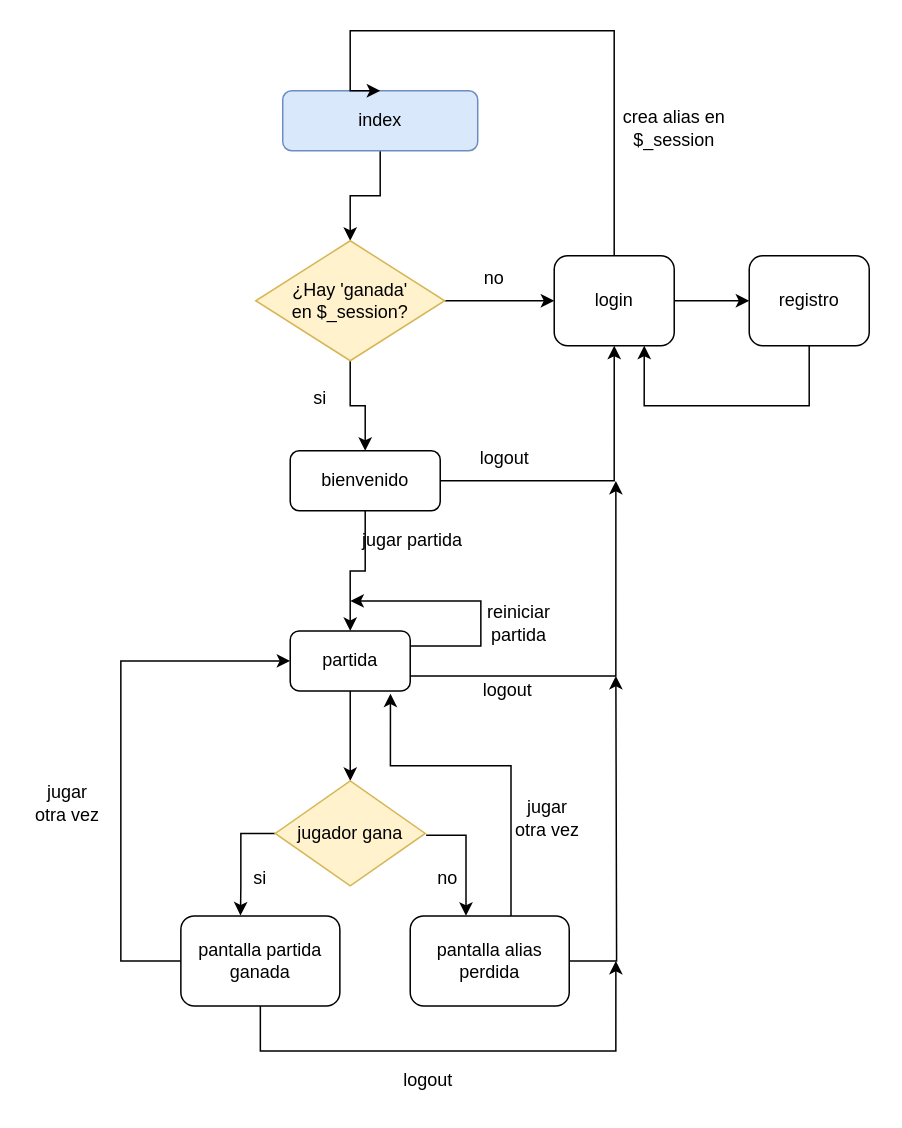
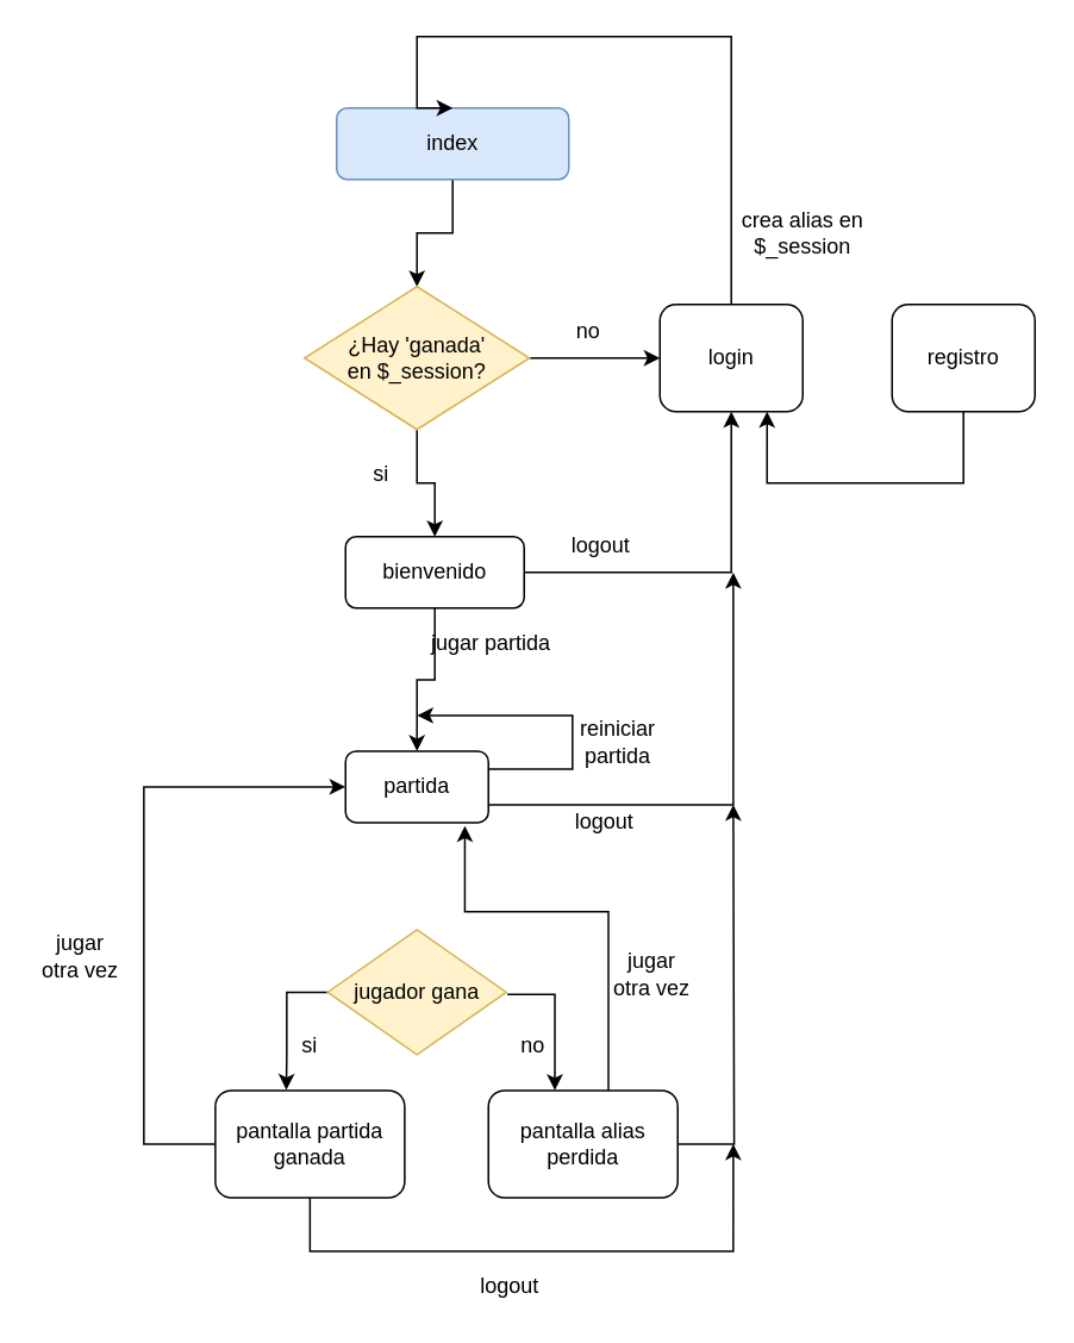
  <mxCell id="0" />
  <mxCell id="1" parent="0" />
  <mxCell id="2" style="edgeStyle=orthogonalEdgeStyle;rounded=0;orthogonalLoop=1;jettySize=auto;html=1;" parent="1" source="3" target="6" edge="1"><mxGeometry relative="1" as="geometry" /></mxCell>
  <mxCell id="3" value="index" style="rounded=1;whiteSpace=wrap;html=1;fillColor=#dae8fc;strokeColor=#6c8ebf;" parent="1" vertex="1"><mxGeometry x="187.82" y="60" width="130" height="40" as="geometry" /></mxCell>
  <mxCell id="4" style="edgeStyle=orthogonalEdgeStyle;rounded=0;orthogonalLoop=1;jettySize=auto;html=1;" parent="1" source="6" target="9" edge="1"><mxGeometry relative="1" as="geometry" /></mxCell>
  <mxCell id="5" style="edgeStyle=orthogonalEdgeStyle;rounded=0;orthogonalLoop=1;jettySize=auto;html=1;" parent="1" source="6" target="17" edge="1"><mxGeometry relative="1" as="geometry" /></mxCell>
  <mxCell id="6" value="¿Hay 'ganada'&lt;br&gt;en $_session?" style="rhombus;whiteSpace=wrap;html=1;fillColor=#fff2cc;strokeColor=#d6b656;" parent="1" vertex="1"><mxGeometry x="169.82" y="160" width="126" height="80" as="geometry" /></mxCell>
- <mxCell id="7" style="edgeStyle=orthogonalEdgeStyle;rounded=0;orthogonalLoop=1;jettySize=auto;html=1;" parent="1" source="9" target="11" edge="1"><mxGeometry relative="1" as="geometry" /></mxCell>
  <mxCell id="8" style="edgeStyle=orthogonalEdgeStyle;rounded=0;orthogonalLoop=1;jettySize=auto;html=1;entryX=0.5;entryY=0;entryDx=0;entryDy=0;" parent="1" source="9" target="3" edge="1"><mxGeometry relative="1" as="geometry"><Array as="points"><mxPoint x="408.82" y="20" /><mxPoint x="232.82" y="20" /></Array></mxGeometry></mxCell>
  <mxCell id="9" value="login" style="rounded=1;whiteSpace=wrap;html=1;" parent="1" vertex="1"><mxGeometry x="368.82" y="170" width="80" height="60" as="geometry" /></mxCell>
  <mxCell id="10" style="edgeStyle=orthogonalEdgeStyle;rounded=0;orthogonalLoop=1;jettySize=auto;html=1;" parent="1" source="11" edge="1"><mxGeometry relative="1" as="geometry"><mxPoint x="428.82" y="230" as="targetPoint" /><Array as="points"><mxPoint x="538.82" y="270" /><mxPoint x="428.82" y="270" /><mxPoint x="428.82" y="230" /></Array></mxGeometry></mxCell>
  <mxCell id="11" value="registro" style="rounded=1;whiteSpace=wrap;html=1;" parent="1" vertex="1"><mxGeometry x="498.82" y="170" width="80" height="60" as="geometry" /></mxCell>
- <mxCell id="12" value="crea alias en $_session" style="text;html=1;strokeColor=none;fillColor=none;align=center;verticalAlign=middle;whiteSpace=wrap;rounded=0;" parent="1" vertex="1"><mxGeometry x="408.82" y="70" width="80" height="30" as="geometry" /></mxCell>
+ <mxCell id="12" value="crea alias en $_session" style="text;html=1;strokeColor=none;fillColor=none;align=center;verticalAlign=middle;whiteSpace=wrap;rounded=0;" parent="1" vertex="1"><mxGeometry x="408.82" y="115" width="80" height="30" as="geometry" /></mxCell>
  <mxCell id="13" value="no" style="text;html=1;strokeColor=none;fillColor=none;align=center;verticalAlign=middle;whiteSpace=wrap;rounded=0;" parent="1" vertex="1"><mxGeometry x="308.82" y="170" width="40" height="30" as="geometry" /></mxCell>
  <mxCell id="14" value="si" style="text;html=1;strokeColor=none;fillColor=none;align=center;verticalAlign=middle;whiteSpace=wrap;rounded=0;" parent="1" vertex="1"><mxGeometry x="192.82" y="250" width="40" height="30" as="geometry" /></mxCell>
  <mxCell id="15" style="edgeStyle=orthogonalEdgeStyle;rounded=0;orthogonalLoop=1;jettySize=auto;html=1;entryX=0.5;entryY=1;entryDx=0;entryDy=0;" parent="1" source="17" target="9" edge="1"><mxGeometry relative="1" as="geometry" /></mxCell>
  <mxCell id="16" style="edgeStyle=orthogonalEdgeStyle;rounded=0;orthogonalLoop=1;jettySize=auto;html=1;" parent="1" source="17" target="23" edge="1"><mxGeometry relative="1" as="geometry" /></mxCell>
  <mxCell id="17" value="bienvenido" style="rounded=1;whiteSpace=wrap;html=1;" parent="1" vertex="1"><mxGeometry x="192.82" y="300" width="100" height="40" as="geometry" /></mxCell>
  <mxCell id="18" value="logout" style="text;html=1;strokeColor=none;fillColor=none;align=center;verticalAlign=middle;whiteSpace=wrap;rounded=0;" parent="1" vertex="1"><mxGeometry x="307.91" y="295.09" width="56" height="20" as="geometry" /></mxCell>
  <mxCell id="19" style="edgeStyle=orthogonalEdgeStyle;rounded=0;orthogonalLoop=1;jettySize=auto;html=1;exitX=0;exitY=0.5;exitDx=0;exitDy=0;" parent="1" source="26" target="23" edge="1"><mxGeometry relative="1" as="geometry"><mxPoint x="98.82" y="500" as="sourcePoint" /><Array as="points"><mxPoint x="79.91" y="640.09" /><mxPoint x="79.91" y="440.09" /></Array><mxPoint x="139.91" y="350.09" as="targetPoint" /></mxGeometry></mxCell>
- <mxCell id="20" style="edgeStyle=orthogonalEdgeStyle;rounded=0;orthogonalLoop=1;jettySize=auto;html=1;entryX=0.5;entryY=0;entryDx=0;entryDy=0;" parent="1" source="23" target="32" edge="1"><mxGeometry relative="1" as="geometry"><mxPoint x="232.91" y="500.09" as="targetPoint" /><Array as="points" /></mxGeometry></mxCell>
  <mxCell id="21" style="edgeStyle=orthogonalEdgeStyle;rounded=0;orthogonalLoop=1;jettySize=auto;html=1;" edge="1" parent="1" source="23"><mxGeometry relative="1" as="geometry"><mxPoint x="232.91" y="400.09" as="targetPoint" /><Array as="points"><mxPoint x="319.91" y="430.09" /><mxPoint x="319.91" y="400.09" /></Array></mxGeometry></mxCell>
  <mxCell id="22" style="edgeStyle=orthogonalEdgeStyle;rounded=0;orthogonalLoop=1;jettySize=auto;html=1;" edge="1" parent="1" source="23"><mxGeometry relative="1" as="geometry"><mxPoint x="409.91" y="320.09" as="targetPoint" /><Array as="points"><mxPoint x="409.91" y="450.09" /></Array></mxGeometry></mxCell>
  <mxCell id="23" value="partida" style="rounded=1;whiteSpace=wrap;html=1;" parent="1" vertex="1"><mxGeometry x="192.82" y="420.09" width="80" height="40" as="geometry" /></mxCell>
  <mxCell id="24" value="jugar partida" style="text;html=1;strokeColor=none;fillColor=none;align=center;verticalAlign=middle;whiteSpace=wrap;rounded=0;" parent="1" vertex="1"><mxGeometry x="238.82" y="350.09" width="71.09" height="20.09" as="geometry" /></mxCell>
  <mxCell id="25" style="edgeStyle=orthogonalEdgeStyle;rounded=0;orthogonalLoop=1;jettySize=auto;html=1;" edge="1" parent="1" source="26"><mxGeometry relative="1" as="geometry"><mxPoint x="409.91" y="640.09" as="targetPoint" /><Array as="points"><mxPoint x="172.91" y="700.09" /><mxPoint x="409.91" y="700.09" /></Array></mxGeometry></mxCell>
  <mxCell id="26" value="pantalla partida ganada" style="rounded=1;whiteSpace=wrap;html=1;" parent="1" vertex="1"><mxGeometry x="119.91" y="610.09" width="106" height="60" as="geometry" /></mxCell>
  <mxCell id="27" style="edgeStyle=orthogonalEdgeStyle;rounded=0;orthogonalLoop=1;jettySize=auto;html=1;" edge="1" parent="1" source="29"><mxGeometry relative="1" as="geometry"><mxPoint x="409.91" y="450.09" as="targetPoint" /></mxGeometry></mxCell>
  <mxCell id="28" style="edgeStyle=orthogonalEdgeStyle;rounded=0;orthogonalLoop=1;jettySize=auto;html=1;entryX=0.835;entryY=1.046;entryDx=0;entryDy=0;entryPerimeter=0;" edge="1" parent="1" source="29" target="23"><mxGeometry relative="1" as="geometry"><Array as="points"><mxPoint x="340" y="510" /><mxPoint x="260" y="510" /></Array></mxGeometry></mxCell>
  <mxCell id="29" value="pantalla alias perdida" style="rounded=1;whiteSpace=wrap;html=1;" vertex="1" parent="1"><mxGeometry x="272.82" y="610.09" width="106" height="60" as="geometry" /></mxCell>
  <mxCell id="30" style="edgeStyle=orthogonalEdgeStyle;rounded=0;orthogonalLoop=1;jettySize=auto;html=1;entryX=0.375;entryY=-0.004;entryDx=0;entryDy=0;entryPerimeter=0;" edge="1" parent="1" source="32" target="26"><mxGeometry relative="1" as="geometry"><Array as="points"><mxPoint x="159.91" y="555.09" /><mxPoint x="159.91" y="590.09" /><mxPoint x="159.91" y="590.09" /></Array></mxGeometry></mxCell>
  <mxCell id="31" style="edgeStyle=orthogonalEdgeStyle;rounded=0;orthogonalLoop=1;jettySize=auto;html=1;exitX=1.006;exitY=0.518;exitDx=0;exitDy=0;exitPerimeter=0;" edge="1" parent="1" source="32"><mxGeometry relative="1" as="geometry"><mxPoint x="310" y="610" as="targetPoint" /><Array as="points"><mxPoint x="310" y="556" /><mxPoint x="310" y="610" /></Array></mxGeometry></mxCell>
  <mxCell id="32" value="jugador gana" style="rhombus;whiteSpace=wrap;html=1;fillColor=#fff2cc;strokeColor=#d6b656;" vertex="1" parent="1"><mxGeometry x="182.82" y="520.09" width="100" height="70" as="geometry" /></mxCell>
  <mxCell id="33" value="reiniciar partida" style="text;html=1;strokeColor=none;fillColor=none;align=center;verticalAlign=middle;whiteSpace=wrap;rounded=0;" vertex="1" parent="1"><mxGeometry x="320.82" y="410.09" width="49.09" height="10" as="geometry" /></mxCell>
  <mxCell id="34" value="logout" style="text;html=1;strokeColor=none;fillColor=none;align=center;verticalAlign=middle;whiteSpace=wrap;rounded=0;" vertex="1" parent="1"><mxGeometry x="309.91" y="450.09" width="56" height="20" as="geometry" /></mxCell>
  <mxCell id="35" value="si" style="text;html=1;strokeColor=none;fillColor=none;align=center;verticalAlign=middle;whiteSpace=wrap;rounded=0;" vertex="1" parent="1"><mxGeometry x="152.91" y="570" width="40" height="30" as="geometry" /></mxCell>
  <mxCell id="36" value="no" style="text;html=1;strokeColor=none;fillColor=none;align=center;verticalAlign=middle;whiteSpace=wrap;rounded=0;" vertex="1" parent="1"><mxGeometry x="277.82" y="570" width="40" height="30" as="geometry" /></mxCell>
  <mxCell id="37" value="logout" style="text;html=1;strokeColor=none;fillColor=none;align=center;verticalAlign=middle;whiteSpace=wrap;rounded=0;" vertex="1" parent="1"><mxGeometry x="257" y="710" width="56" height="20" as="geometry" /></mxCell>
  <mxCell id="38" value="jugar otra vez" style="text;html=1;strokeColor=none;fillColor=none;align=center;verticalAlign=middle;whiteSpace=wrap;rounded=0;" vertex="1" parent="1"><mxGeometry x="340" y="540" width="49.09" height="10" as="geometry" /></mxCell>
  <mxCell id="39" value="jugar otra vez" style="text;html=1;strokeColor=none;fillColor=none;align=center;verticalAlign=middle;whiteSpace=wrap;rounded=0;" vertex="1" parent="1"><mxGeometry x="20" y="530" width="49.09" height="10" as="geometry" /></mxCell>
